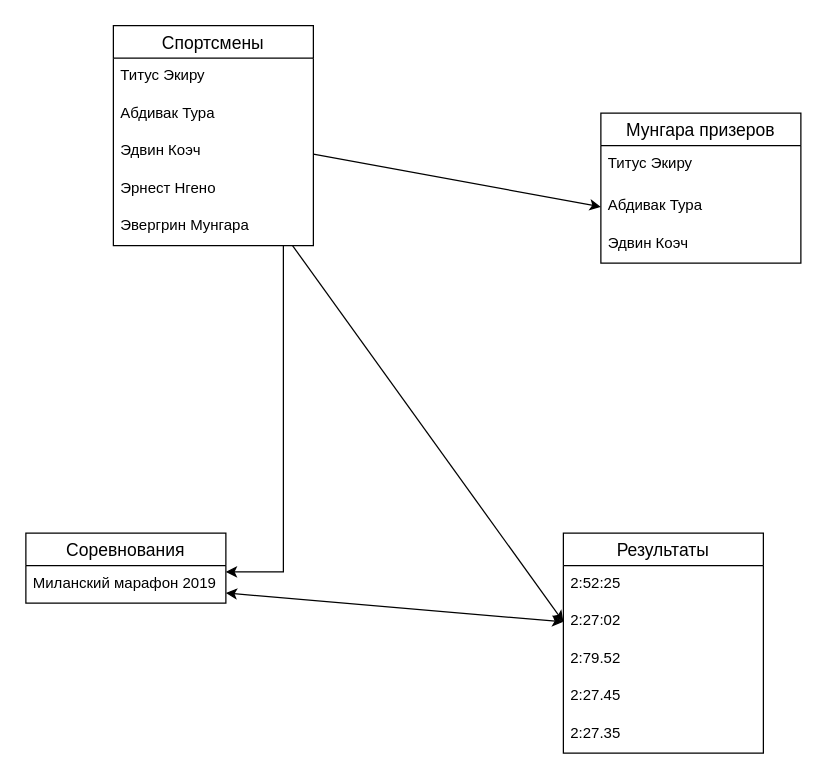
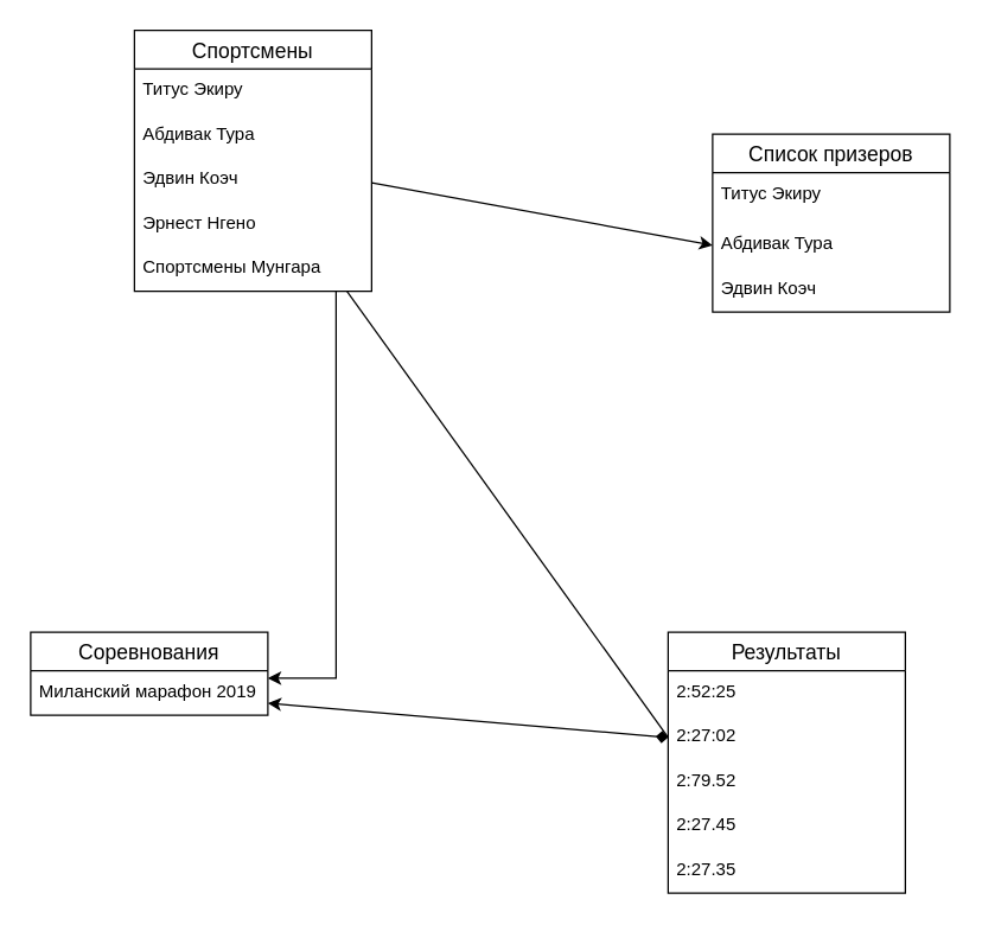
  <mxCell id="0" />
  <mxCell id="1" parent="0" />
  <mxCell id="2" value="Спортсмены" style="swimlane;fontStyle=0;childLayout=stackLayout;horizontal=1;startSize=26;horizontalStack=0;resizeParent=1;resizeParentMax=0;resizeLast=0;collapsible=1;marginBottom=0;align=center;fontSize=14;" vertex="1" parent="1"><mxGeometry x="90" y="20" width="160" height="176" as="geometry"><mxRectangle x="210" y="30" width="110" height="26" as="alternateBounds" /></mxGeometry></mxCell>
  <mxCell id="3" value="Титус Экиру" style="text;strokeColor=none;fillColor=none;spacingLeft=4;spacingRight=4;overflow=hidden;rotatable=0;points=[[0,0.5],[1,0.5]];portConstraint=eastwest;fontSize=12;" vertex="1" parent="2"><mxGeometry y="26" width="160" height="30" as="geometry" /></mxCell>
  <mxCell id="4" value="Абдивак Тура" style="text;strokeColor=none;fillColor=none;spacingLeft=4;spacingRight=4;overflow=hidden;rotatable=0;points=[[0,0.5],[1,0.5]];portConstraint=eastwest;fontSize=12;" vertex="1" parent="2"><mxGeometry y="56" width="160" height="30" as="geometry" /></mxCell>
  <mxCell id="5" value="Эдвин Коэч" style="text;strokeColor=none;fillColor=none;spacingLeft=4;spacingRight=4;overflow=hidden;rotatable=0;points=[[0,0.5],[1,0.5]];portConstraint=eastwest;fontSize=12;" vertex="1" parent="2"><mxGeometry y="86" width="160" height="30" as="geometry" /></mxCell>
  <mxCell id="6" value="Эрнест Нгено" style="text;strokeColor=none;fillColor=none;spacingLeft=4;spacingRight=4;overflow=hidden;rotatable=0;points=[[0,0.5],[1,0.5]];portConstraint=eastwest;fontSize=12;" vertex="1" parent="2"><mxGeometry y="116" width="160" height="30" as="geometry" /></mxCell>
- <mxCell id="7" value="Эвергрин Мунгара" style="text;strokeColor=none;fillColor=none;spacingLeft=4;spacingRight=4;overflow=hidden;rotatable=0;points=[[0,0.5],[1,0.5]];portConstraint=eastwest;fontSize=12;" vertex="1" parent="2"><mxGeometry y="146" width="160" height="30" as="geometry" /></mxCell>
+ <mxCell id="7" value="Спортсмены Мунгара" style="text;strokeColor=none;fillColor=none;spacingLeft=4;spacingRight=4;overflow=hidden;rotatable=0;points=[[0,0.5],[1,0.5]];portConstraint=eastwest;fontSize=12;" vertex="1" parent="2"><mxGeometry y="146" width="160" height="30" as="geometry" /></mxCell>
  <mxCell id="8" value="Соревнования" style="swimlane;fontStyle=0;childLayout=stackLayout;horizontal=1;startSize=26;horizontalStack=0;resizeParent=1;resizeParentMax=0;resizeLast=0;collapsible=1;marginBottom=0;align=center;fontSize=14;" vertex="1" parent="1"><mxGeometry x="20" y="426" width="160" height="56" as="geometry" /></mxCell>
  <mxCell id="9" value="Миланский марафон 2019" style="text;strokeColor=none;fillColor=none;spacingLeft=4;spacingRight=4;overflow=hidden;rotatable=0;points=[[0,0.5],[1,0.5]];portConstraint=eastwest;fontSize=12;" vertex="1" parent="8"><mxGeometry y="26" width="160" height="30" as="geometry" /></mxCell>
  <mxCell id="10" value="Результаты" style="swimlane;fontStyle=0;childLayout=stackLayout;horizontal=1;startSize=26;horizontalStack=0;resizeParent=1;resizeParentMax=0;resizeLast=0;collapsible=1;marginBottom=0;align=center;fontSize=14;" vertex="1" parent="1"><mxGeometry x="450" y="426" width="160" height="176" as="geometry" /></mxCell>
  <mxCell id="11" value="2:52:25" style="text;strokeColor=none;fillColor=none;spacingLeft=4;spacingRight=4;overflow=hidden;rotatable=0;points=[[0,0.5],[1,0.5]];portConstraint=eastwest;fontSize=12;" vertex="1" parent="10"><mxGeometry y="26" width="160" height="30" as="geometry" /></mxCell>
  <mxCell id="12" value="2:27:02" style="text;strokeColor=none;fillColor=none;spacingLeft=4;spacingRight=4;overflow=hidden;rotatable=0;points=[[0,0.5],[1,0.5]];portConstraint=eastwest;fontSize=12;" vertex="1" parent="10"><mxGeometry y="56" width="160" height="30" as="geometry" /></mxCell>
  <mxCell id="13" value="2:79.52" style="text;strokeColor=none;fillColor=none;spacingLeft=4;spacingRight=4;overflow=hidden;rotatable=0;points=[[0,0.5],[1,0.5]];portConstraint=eastwest;fontSize=12;" vertex="1" parent="10"><mxGeometry y="86" width="160" height="30" as="geometry" /></mxCell>
  <mxCell id="14" value="2:27.45" style="text;strokeColor=none;fillColor=none;spacingLeft=4;spacingRight=4;overflow=hidden;rotatable=0;points=[[0,0.5],[1,0.5]];portConstraint=eastwest;fontSize=12;" vertex="1" parent="10"><mxGeometry y="116" width="160" height="30" as="geometry" /></mxCell>
  <mxCell id="15" value="2:27.35" style="text;strokeColor=none;fillColor=none;spacingLeft=4;spacingRight=4;overflow=hidden;rotatable=0;points=[[0,0.5],[1,0.5]];portConstraint=eastwest;fontSize=12;" vertex="1" parent="10"><mxGeometry y="146" width="160" height="30" as="geometry" /></mxCell>
- <mxCell id="16" value="Мунгара призеров" style="swimlane;fontStyle=0;childLayout=stackLayout;horizontal=1;startSize=26;horizontalStack=0;resizeParent=1;resizeParentMax=0;resizeLast=0;collapsible=1;marginBottom=0;align=center;fontSize=14;" vertex="1" parent="1"><mxGeometry x="480" y="90" width="160" height="120" as="geometry" /></mxCell>
+ <mxCell id="16" value="Список призеров" style="swimlane;fontStyle=0;childLayout=stackLayout;horizontal=1;startSize=26;horizontalStack=0;resizeParent=1;resizeParentMax=0;resizeLast=0;collapsible=1;marginBottom=0;align=center;fontSize=14;" vertex="1" parent="1"><mxGeometry x="480" y="90" width="160" height="120" as="geometry" /></mxCell>
  <mxCell id="17" value="Титус Экиру" style="text;strokeColor=none;fillColor=none;spacingLeft=4;spacingRight=4;overflow=hidden;rotatable=0;points=[[0,0.5],[1,0.5]];portConstraint=eastwest;fontSize=12;" vertex="1" parent="16"><mxGeometry y="26" width="160" height="34" as="geometry" /></mxCell>
  <mxCell id="18" value="Абдивак Тура" style="text;strokeColor=none;fillColor=none;spacingLeft=4;spacingRight=4;overflow=hidden;rotatable=0;points=[[0,0.5],[1,0.5]];portConstraint=eastwest;fontSize=12;" vertex="1" parent="16"><mxGeometry y="60" width="160" height="30" as="geometry" /></mxCell>
  <mxCell id="19" value="Эдвин Коэч" style="text;strokeColor=none;fillColor=none;spacingLeft=4;spacingRight=4;overflow=hidden;rotatable=0;points=[[0,0.5],[1,0.5]];portConstraint=eastwest;fontSize=12;" vertex="1" parent="16"><mxGeometry y="90" width="160" height="30" as="geometry" /></mxCell>
  <mxCell id="20" value="" style="edgeStyle=segmentEdgeStyle;endArrow=classic;html=1;rounded=0;" edge="1" parent="1" source="2" target="8"><mxGeometry width="50" height="50" relative="1" as="geometry"><mxPoint x="226" y="109" as="sourcePoint" /><mxPoint x="330" y="410" as="targetPoint" /><Array as="points"><mxPoint x="226" y="457" /></Array></mxGeometry></mxCell>
  <mxCell id="21" value="" style="endArrow=classic;html=1;rounded=0;entryX=0;entryY=0.5;entryDx=0;entryDy=0;" edge="1" parent="1" source="2" target="18"><mxGeometry width="50" height="50" relative="1" as="geometry"><mxPoint x="250" y="183" as="sourcePoint" /><mxPoint x="300" y="133" as="targetPoint" /></mxGeometry></mxCell>
- <mxCell id="22" value="" style="endArrow=classic;startArrow=classic;html=1;rounded=0;entryX=0;entryY=0.5;entryDx=0;entryDy=0;" edge="1" parent="1" source="9" target="12"><mxGeometry width="50" height="50" relative="1" as="geometry"><mxPoint x="180" y="497" as="sourcePoint" /><mxPoint x="330" y="410" as="targetPoint" /></mxGeometry></mxCell>
- <mxCell id="23" value="" style="endArrow=classic;html=1;rounded=0;entryX=0;entryY=0.5;entryDx=0;entryDy=0;" edge="1" parent="1" source="2" target="12"><mxGeometry width="50" height="50" relative="1" as="geometry"><mxPoint x="246" y="109" as="sourcePoint" /><mxPoint x="330" y="410" as="targetPoint" /></mxGeometry></mxCell>
+ <mxCell id="22" value="" style="endArrow=diamond;startArrow=classic;html=1;rounded=0;entryX=0;entryY=0.5;entryDx=0;entryDy=0;" edge="1" parent="1" source="9" target="12"><mxGeometry width="50" height="50" relative="1" as="geometry"><mxPoint x="180" y="497" as="sourcePoint" /><mxPoint x="330" y="410" as="targetPoint" /></mxGeometry></mxCell>
+ <mxCell id="23" value="" style="endArrow=none;html=1;rounded=0;entryX=0;entryY=0.5;entryDx=0;entryDy=0;" edge="1" parent="1" source="2" target="12"><mxGeometry width="50" height="50" relative="1" as="geometry"><mxPoint x="246" y="109" as="sourcePoint" /><mxPoint x="330" y="410" as="targetPoint" /></mxGeometry></mxCell>
